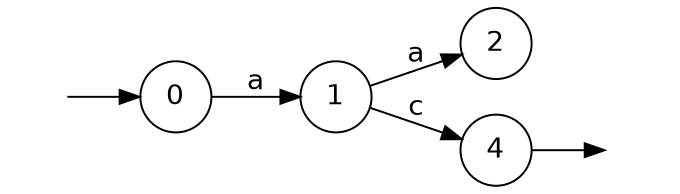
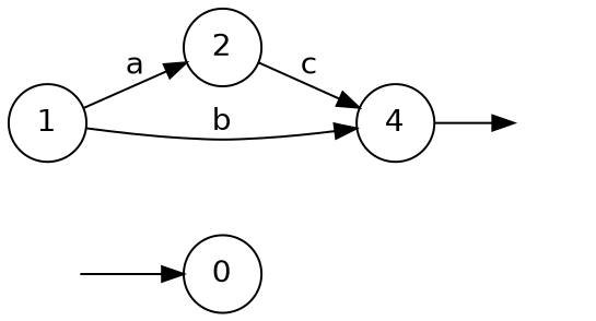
  digraph {
    fontname="DejaVu Sans"
    rankdir=LR
    vcsn_context="lal_char(abcd)_b"
    node [fontname="DejaVu Sans" shape=circle]
    edge [fontname="DejaVu Sans"]
    I0 [height=0 shape=none style=invis width=0]
    F4 [height=0 shape=none style=invis width=0]
    0
    1
    2
    4
    subgraph sub_1 {
      I0
      F4
    }
    subgraph sub_2 {
      0
      1
      2
      4
    }
    I0 -> 0
-   0 -> 1 [label=a]
    1 -> 2 [label=a]
-   1 -> 4 [label=c]
+   1 -> 4 [label=b]
+   2 -> 4 [label=c]
    4 -> F4
  }
